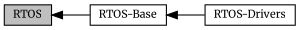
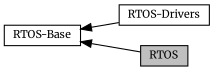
  digraph {
    fontname=Merriweather
    rankdir=LR
    node [color=black fillcolor=white fontname=Merriweather fontsize=10 shape=record style=filled]
    edge [dir=back fontname=Merriweather fontsize=10 labelfontname=Helvetica labelfontsize=10 shape=plaintext style=solid]
    n1 [height=0.2 label="RTOS-Base" width=0.4]
    n2 [height=0.2 label="RTOS-Drivers" width=0.4]
    n3 [fillcolor=grey75 fontcolor=black height=0.2 label=RTOS width=0.4]
    n1 -> n2
-   n3 -> n1
+   n1 -> n3
  }
